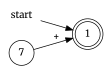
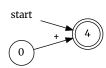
  digraph {
    fontname=Merriweather
    rankdir=LR
    node [fontname=Merriweather]
    edge [fontname=Merriweather]
-   1 [shape=doublecircle]
+   1 [shape=doublecircle label=4]
    start [shape=plaintext]
-   0 [shape=circle label=7]
+   0 [shape=circle]
    start -> 1
    0 -> 1 [label="+"]
  }
